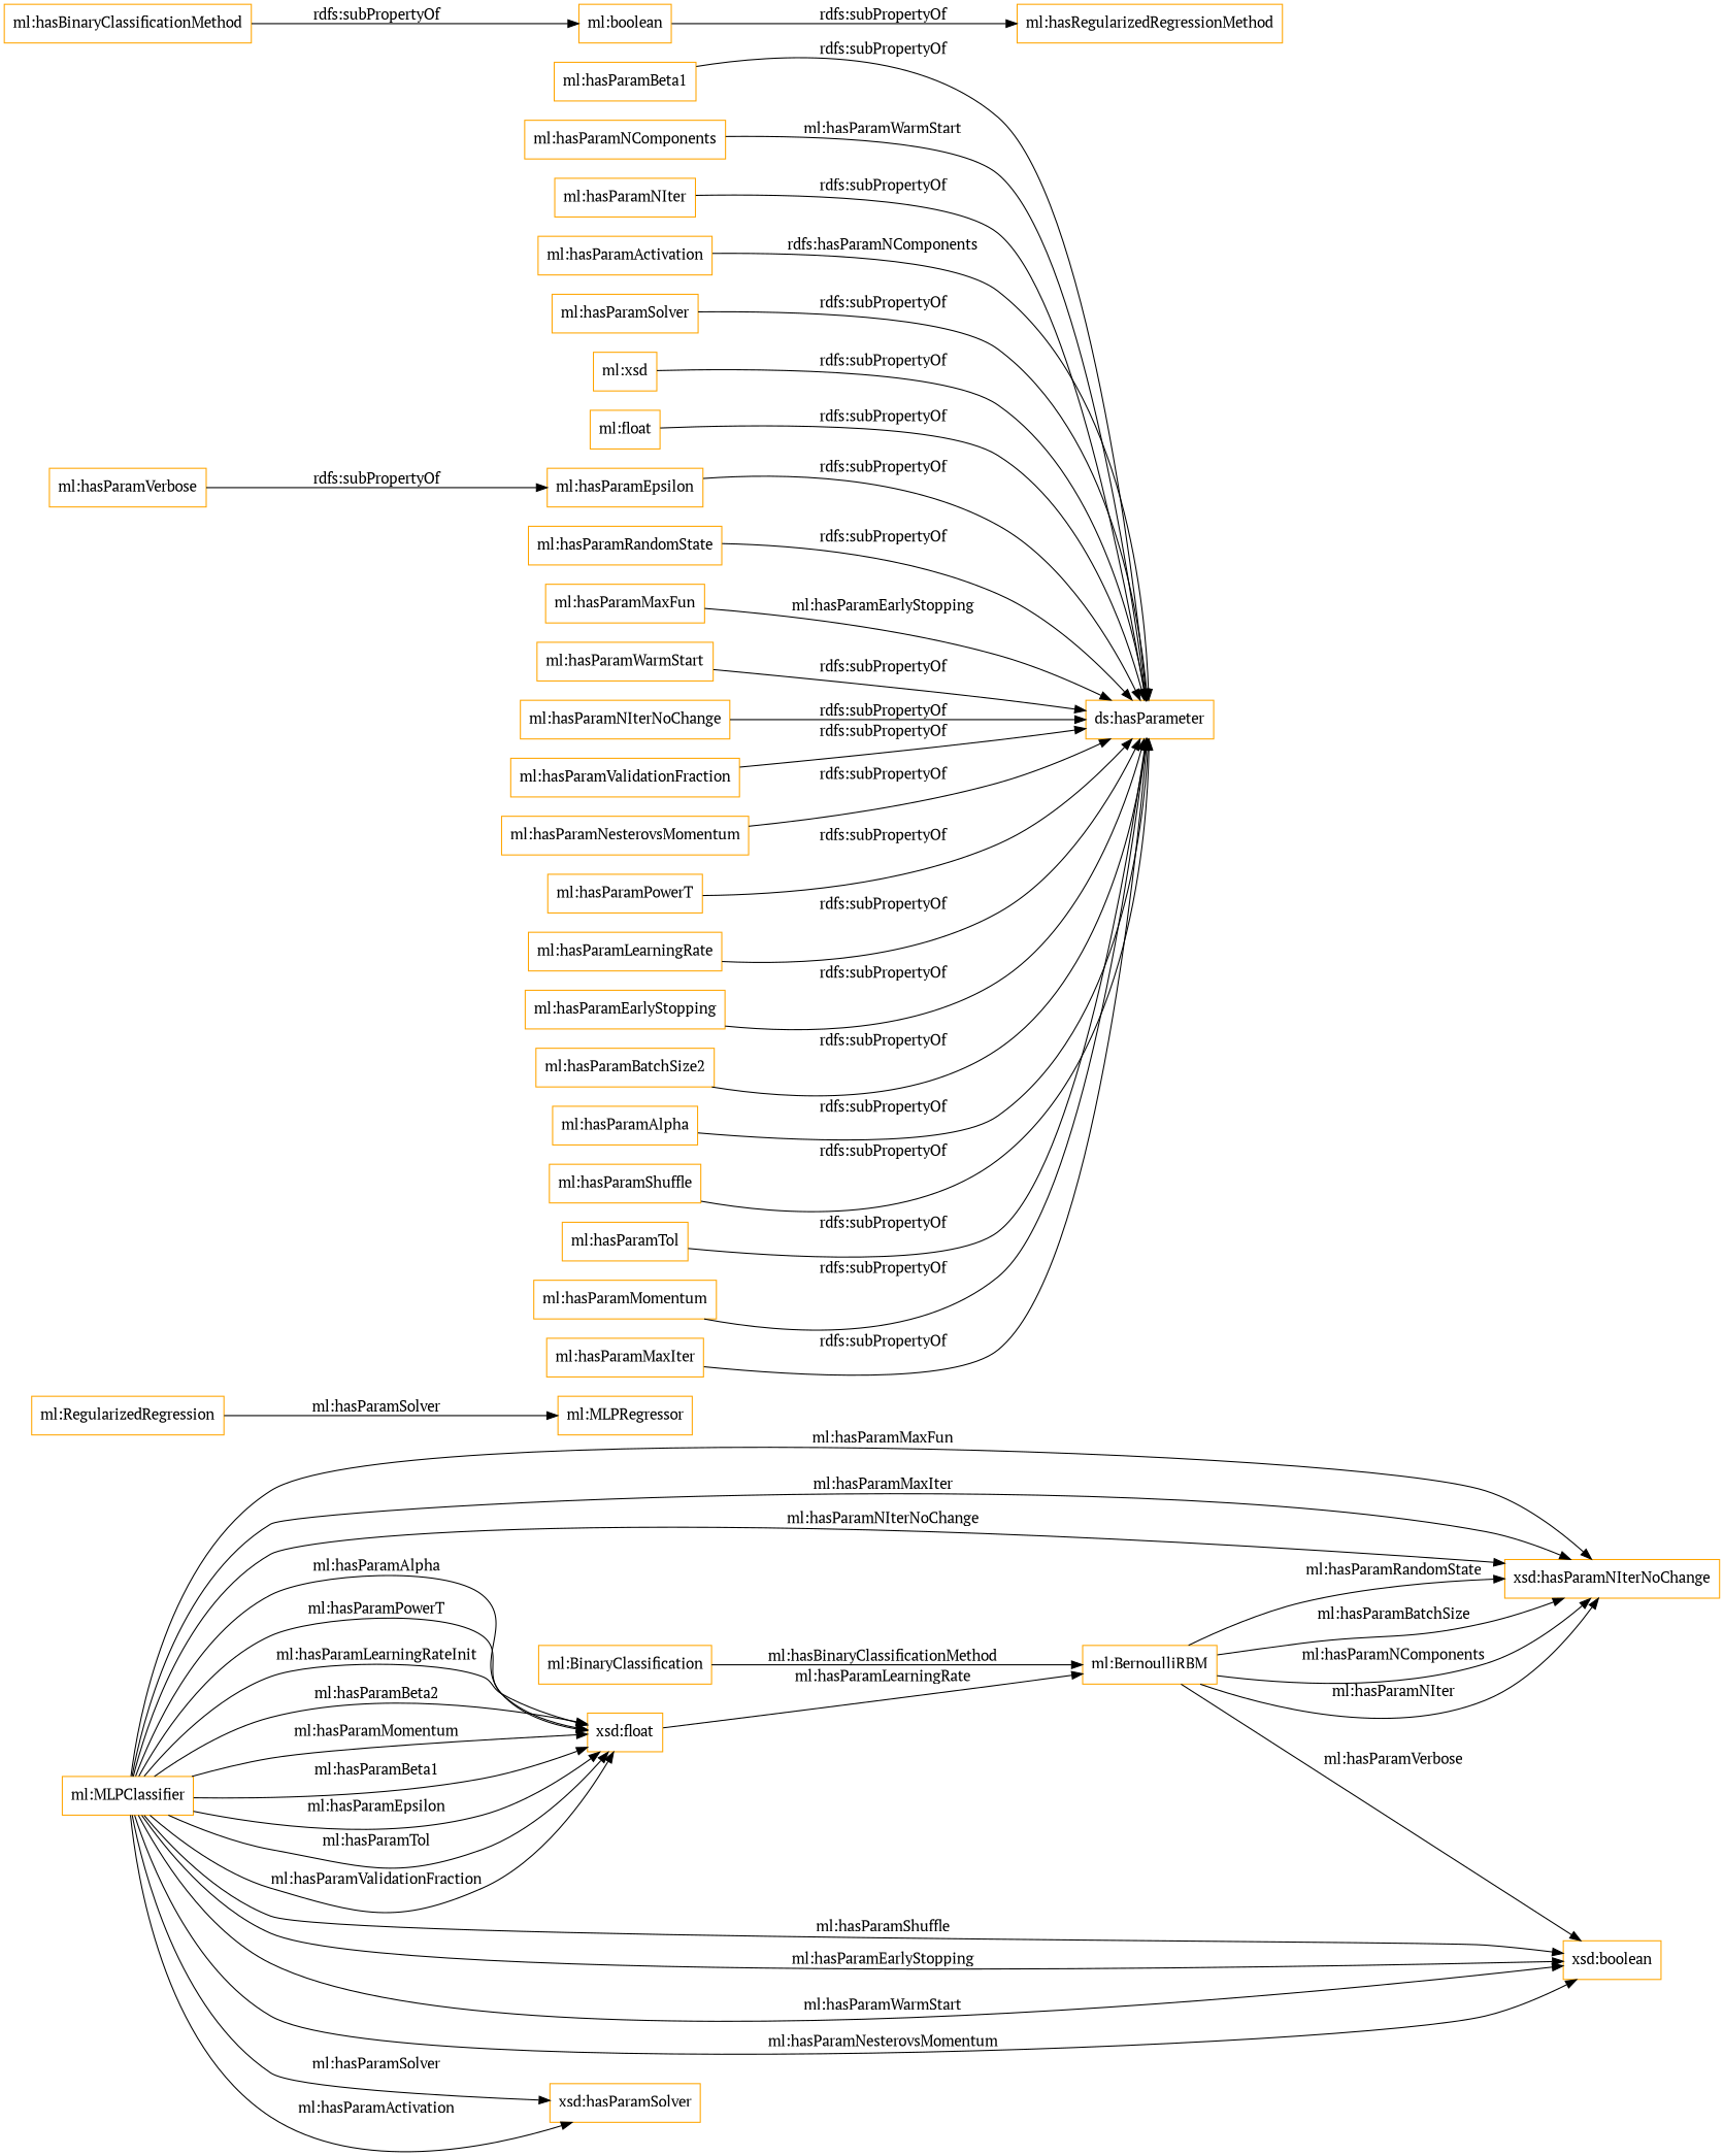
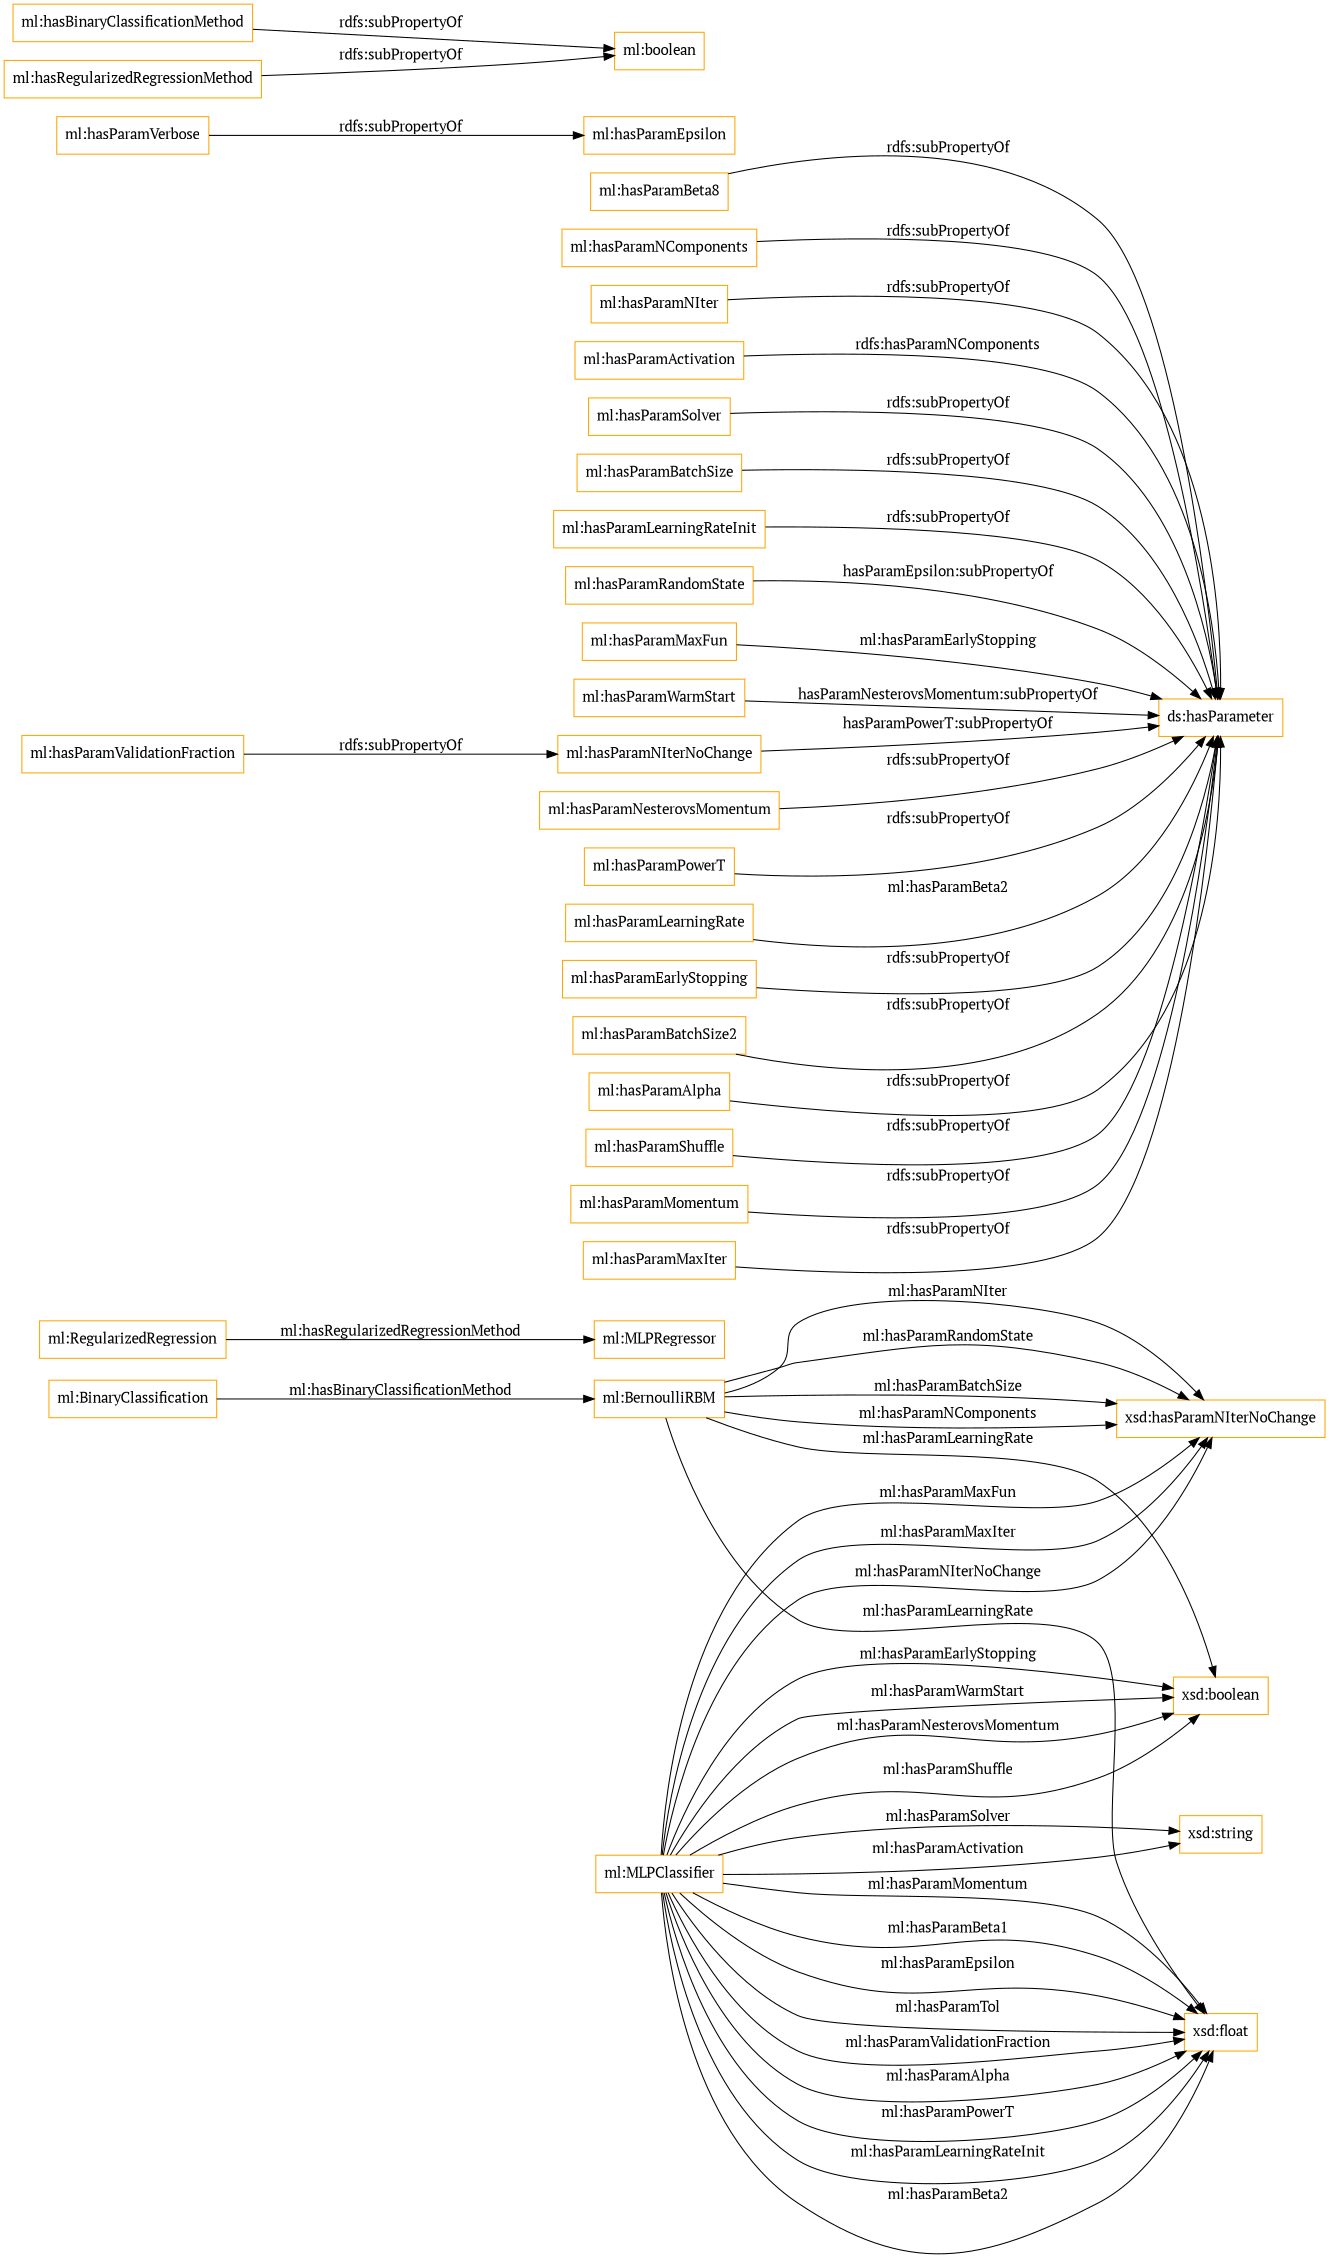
  digraph {
    fontname="PT Serif"
    rankdir=LR
    node [color=orange fontname="PT Serif" shape=rectangle]
    edge [fontname="PT Serif"]
    "ml:BinaryClassification"
    "ml:BernoulliRBM"
    "xsd:float"
    n4 [label="xsd:hasParamNIterNoChange"]
    "xsd:boolean"
    "ml:MLPClassifier"
-   "xsd:string" [label="xsd:hasParamSolver"]
+   "xsd:string"
    "ml:RegularizedRegression"
    "ml:MLPRegressor"
-   "ml:hasParamBeta1"
+   "ml:hasParamBeta1" [label="ml:hasParamBeta8"]
    "ds:hasParameter"
    "ml:hasParamNComponents"
    "ml:hasParamNIter"
    "ml:hasParamActivation"
    "ml:hasParamSolver"
-   "ml:hasParamBatchSize" [label="ml:xsd"]
-   "ml:hasParamLearningRateInit" [label="ml:float"]
+   "ml:hasParamBatchSize"
+   "ml:hasParamLearningRateInit"
    "ml:hasParamVerbose"
    "ml:hasParamEpsilon"
    "ml:hasParamRandomState"
    n21 [label="ml:boolean"]
    "ml:hasBinaryClassificationMethod"
    "ml:hasParamMaxFun"
    "ml:hasParamWarmStart"
    "ml:hasParamNIterNoChange"
    "ml:hasParamValidationFraction"
    "ml:hasParamNesterovsMomentum"
    "ml:hasParamPowerT"
    "ml:hasParamLearningRate"
    "ml:hasParamEarlyStopping"
    n31 [label="ml:hasParamBatchSize2"]
    "ml:hasParamAlpha"
    "ml:hasParamShuffle"
-   "ml:hasParamTol"
    "ml:hasParamMomentum"
    "ml:hasRegularizedRegressionMethod"
    "ml:hasParamMaxIter"
    "ml:BinaryClassification" -> "ml:BernoulliRBM" [label="ml:hasBinaryClassificationMethod"]
-   "xsd:float" -> "ml:BernoulliRBM" [label="ml:hasParamLearningRate"]
+   "ml:BernoulliRBM" -> "xsd:float" [label="ml:hasParamLearningRate"]
    "ml:BernoulliRBM" -> n4 [label="ml:hasParamNIter"]
    "ml:BernoulliRBM" -> n4 [label="ml:hasParamRandomState"]
    "ml:BernoulliRBM" -> n4 [label="ml:hasParamBatchSize"]
    "ml:BernoulliRBM" -> n4 [label="ml:hasParamNComponents"]
-   "ml:BernoulliRBM" -> "xsd:boolean" [label="ml:hasParamVerbose"]
+   "ml:BernoulliRBM" -> "xsd:boolean" [label="ml:hasParamLearningRate"]
    "ml:MLPClassifier" -> "xsd:float" [label="ml:hasParamEpsilon"]
    "ml:MLPClassifier" -> "xsd:float" [label="ml:hasParamTol"]
    "ml:MLPClassifier" -> "xsd:float" [label="ml:hasParamValidationFraction"]
    "ml:MLPClassifier" -> "xsd:float" [label="ml:hasParamAlpha"]
    "ml:MLPClassifier" -> "xsd:float" [label="ml:hasParamPowerT"]
    "ml:MLPClassifier" -> "xsd:float" [label="ml:hasParamLearningRateInit"]
    "ml:MLPClassifier" -> "xsd:float" [label="ml:hasParamBeta2"]
    "ml:MLPClassifier" -> "xsd:float" [label="ml:hasParamMomentum"]
    "ml:MLPClassifier" -> "xsd:float" [label="ml:hasParamBeta1"]
    "ml:MLPClassifier" -> n4 [label="ml:hasParamMaxFun"]
    "ml:MLPClassifier" -> n4 [label="ml:hasParamMaxIter"]
    "ml:MLPClassifier" -> n4 [label="ml:hasParamNIterNoChange"]
    "ml:MLPClassifier" -> "xsd:boolean" [label="ml:hasParamNesterovsMomentum"]
    "ml:MLPClassifier" -> "xsd:boolean" [label="ml:hasParamShuffle"]
    "ml:MLPClassifier" -> "xsd:boolean" [label="ml:hasParamEarlyStopping"]
    "ml:MLPClassifier" -> "xsd:boolean" [label="ml:hasParamWarmStart"]
    "ml:MLPClassifier" -> "xsd:string" [label="ml:hasParamSolver"]
    "ml:MLPClassifier" -> "xsd:string" [label="ml:hasParamActivation"]
-   "ml:RegularizedRegression" -> "ml:MLPRegressor" [label="ml:hasParamSolver"]
+   "ml:RegularizedRegression" -> "ml:MLPRegressor" [label="ml:hasRegularizedRegressionMethod"]
    "ml:hasParamBeta1" -> "ds:hasParameter" [label="rdfs:subPropertyOf"]
-   "ml:hasParamNComponents" -> "ds:hasParameter" [label="ml:hasParamWarmStart"]
+   "ml:hasParamNComponents" -> "ds:hasParameter" [label="rdfs:subPropertyOf"]
    "ml:hasParamNIter" -> "ds:hasParameter" [label="rdfs:subPropertyOf"]
    "ml:hasParamActivation" -> "ds:hasParameter" [label="rdfs:hasParamNComponents"]
    "ml:hasParamSolver" -> "ds:hasParameter" [label="rdfs:subPropertyOf"]
    "ml:hasParamBatchSize" -> "ds:hasParameter" [label="rdfs:subPropertyOf"]
    "ml:hasParamLearningRateInit" -> "ds:hasParameter" [label="rdfs:subPropertyOf"]
    "ml:hasParamVerbose" -> "ml:hasParamEpsilon" [label="rdfs:subPropertyOf"]
-   "ml:hasParamEpsilon" -> "ds:hasParameter" [label="rdfs:subPropertyOf"]
-   "ml:hasParamRandomState" -> "ds:hasParameter" [label="rdfs:subPropertyOf"]
+   "ml:hasParamRandomState" -> "ds:hasParameter" [label="hasParamEpsilon:subPropertyOf"]
    "ml:hasBinaryClassificationMethod" -> n21 [label="rdfs:subPropertyOf"]
    "ml:hasParamMaxFun" -> "ds:hasParameter" [label="ml:hasParamEarlyStopping"]
-   "ml:hasParamWarmStart" -> "ds:hasParameter" [label="rdfs:subPropertyOf"]
-   "ml:hasParamNIterNoChange" -> "ds:hasParameter" [label="rdfs:subPropertyOf"]
-   "ml:hasParamValidationFraction" -> "ds:hasParameter" [label="rdfs:subPropertyOf"]
+   "ml:hasParamWarmStart" -> "ds:hasParameter" [label="hasParamNesterovsMomentum:subPropertyOf"]
+   "ml:hasParamNIterNoChange" -> "ds:hasParameter" [label="hasParamPowerT:subPropertyOf"]
+   "ml:hasParamValidationFraction" -> "ml:hasParamNIterNoChange" [label="rdfs:subPropertyOf"]
    "ml:hasParamNesterovsMomentum" -> "ds:hasParameter" [label="rdfs:subPropertyOf"]
    "ml:hasParamPowerT" -> "ds:hasParameter" [label="rdfs:subPropertyOf"]
-   "ml:hasParamLearningRate" -> "ds:hasParameter" [label="rdfs:subPropertyOf"]
+   "ml:hasParamLearningRate" -> "ds:hasParameter" [label="ml:hasParamBeta2"]
    "ml:hasParamEarlyStopping" -> "ds:hasParameter" [label="rdfs:subPropertyOf"]
    n31 -> "ds:hasParameter" [label="rdfs:subPropertyOf"]
    "ml:hasParamAlpha" -> "ds:hasParameter" [label="rdfs:subPropertyOf"]
    "ml:hasParamShuffle" -> "ds:hasParameter" [label="rdfs:subPropertyOf"]
-   "ml:hasParamTol" -> "ds:hasParameter" [label="rdfs:subPropertyOf"]
    "ml:hasParamMomentum" -> "ds:hasParameter" [label="rdfs:subPropertyOf"]
-   n21 -> "ml:hasRegularizedRegressionMethod" [label="rdfs:subPropertyOf"]
+   "ml:hasRegularizedRegressionMethod" -> n21 [label="rdfs:subPropertyOf"]
    "ml:hasParamMaxIter" -> "ds:hasParameter" [label="rdfs:subPropertyOf"]
  }
